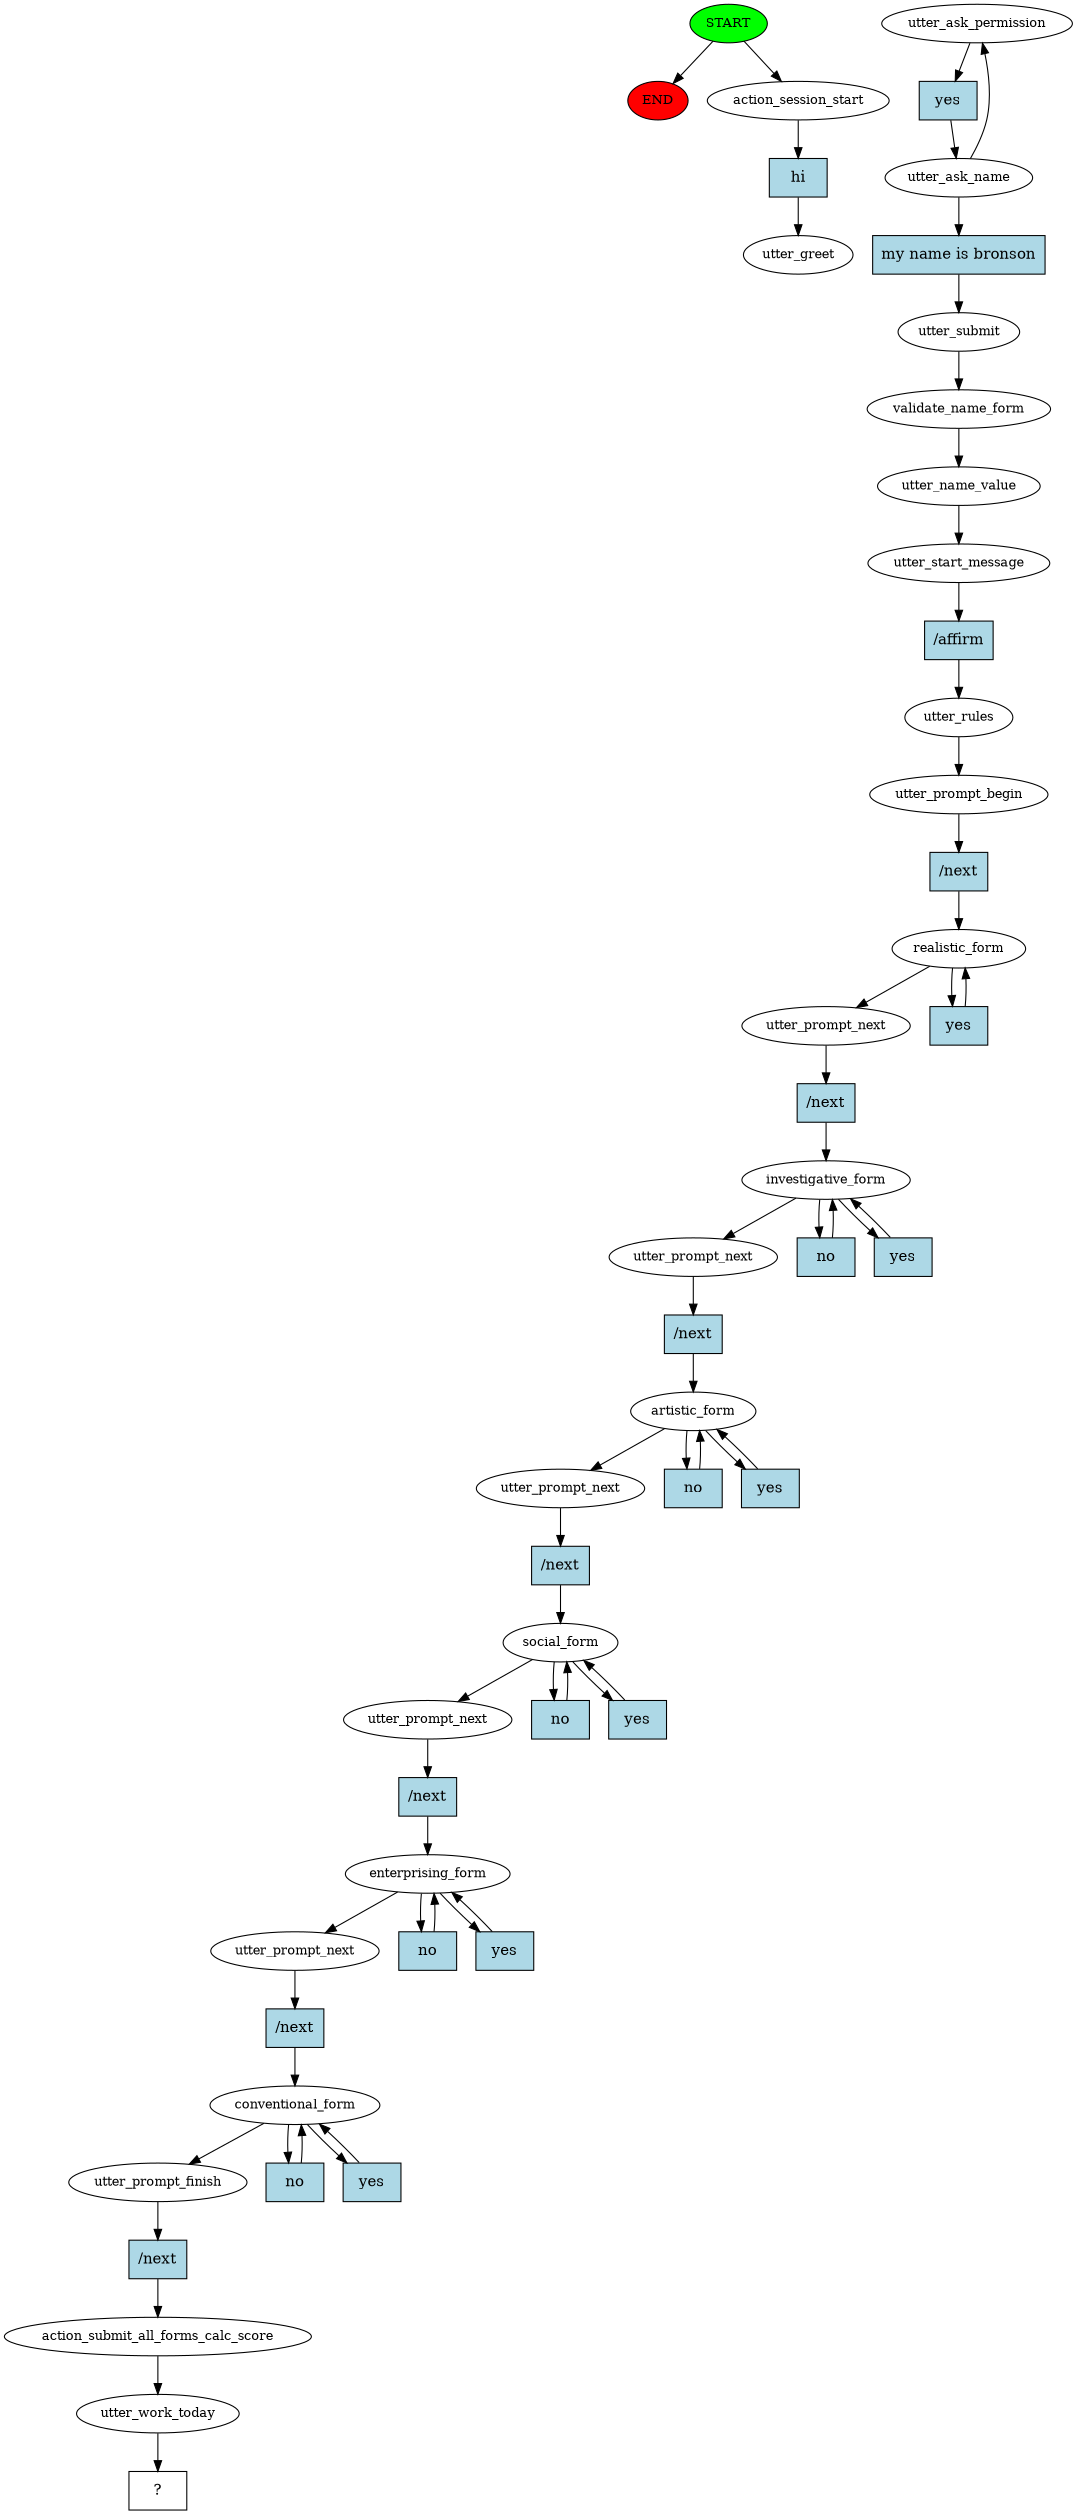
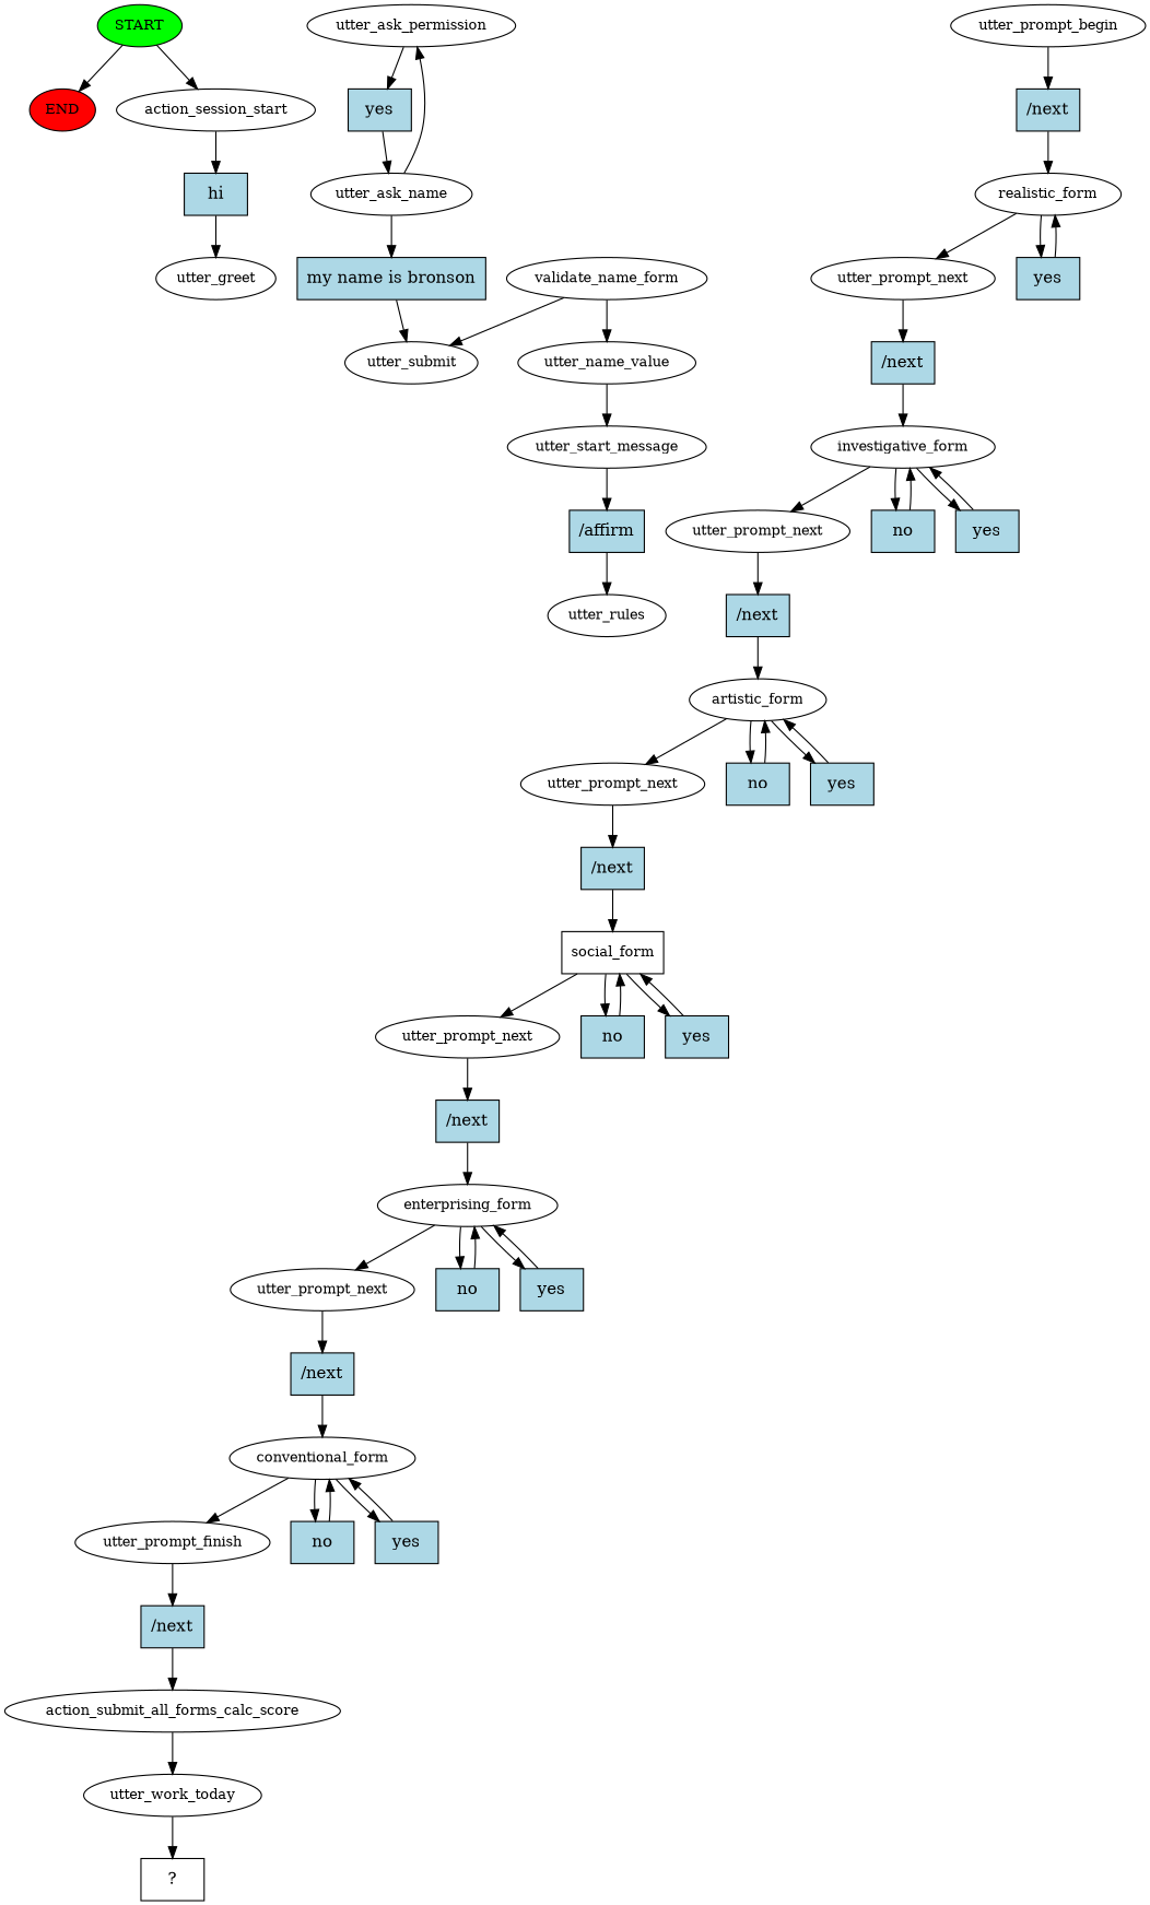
  digraph {
    node [fontsize=12]
    n1 [fillcolor=green label=START style=filled]
    n2 [fillcolor=red label=END style=filled]
    n3 [label=action_session_start]
    n4 [fillcolor=lightblue label=hi shape=rect style=filled fontsize=""]
    n5 [label=utter_greet]
    n6 [label=utter_ask_permission]
    n7 [fillcolor=lightblue label=yes shape=rect style=filled fontsize=""]
    n8 [label=utter_ask_name]
    n9 [fillcolor=lightblue label="my name is bronson" shape=rect style=filled fontsize=""]
    n10 [label=utter_submit]
    n11 [label=validate_name_form]
    n12 [label=utter_name_value]
    n13 [label=utter_start_message]
    n14 [fillcolor=lightblue label="/affirm" shape=rect style=filled fontsize=""]
    n15 [label=utter_rules]
    n16 [label=utter_prompt_begin]
    n17 [fillcolor=lightblue label="/next" shape=rect style=filled fontsize=""]
    n18 [label=realistic_form]
    n19 [label=utter_prompt_next]
    n20 [fillcolor=lightblue label=yes shape=rect style=filled fontsize=""]
    n21 [fillcolor=lightblue label="/next" shape=rect style=filled fontsize=""]
    n22 [label=investigative_form]
    n23 [label=utter_prompt_next]
    n24 [fillcolor=lightblue label=no shape=rect style=filled fontsize=""]
    n25 [fillcolor=lightblue label=yes shape=rect style=filled fontsize=""]
    n26 [fillcolor=lightblue label="/next" shape=rect style=filled fontsize=""]
    n27 [label=artistic_form]
    n28 [label=utter_prompt_next]
    n29 [fillcolor=lightblue label=no shape=rect style=filled fontsize=""]
    n30 [fillcolor=lightblue label=yes shape=rect style=filled fontsize=""]
    n31 [fillcolor=lightblue label="/next" shape=rect style=filled fontsize=""]
-   n32 [label=social_form]
+   n32 [label=social_form shape=box]
    n33 [label=utter_prompt_next]
    n34 [fillcolor=lightblue label=no shape=rect style=filled fontsize=""]
    n35 [fillcolor=lightblue label=yes shape=rect style=filled fontsize=""]
    n36 [fillcolor=lightblue label="/next" shape=rect style=filled fontsize=""]
    n37 [label=enterprising_form]
    n38 [label=utter_prompt_next]
    n39 [fillcolor=lightblue label=no shape=rect style=filled fontsize=""]
    n40 [fillcolor=lightblue label=yes shape=rect style=filled fontsize=""]
    n41 [fillcolor=lightblue label="/next" shape=rect style=filled fontsize=""]
    n42 [label=conventional_form]
    n43 [label=utter_prompt_finish]
    n44 [fillcolor=lightblue label=no shape=rect style=filled fontsize=""]
    n45 [fillcolor=lightblue label=yes shape=rect style=filled fontsize=""]
    n46 [fillcolor=lightblue label="/next" shape=rect style=filled fontsize=""]
    n47 [label=action_submit_all_forms_calc_score]
    n48 [label=utter_work_today]
    n49 [label="  ?  " shape=rect fontsize=""]
    n1 -> n2
    n1 -> n3
    n3 -> n4
    n4 -> n5
    n6 -> n7
    n7 -> n8
    n8 -> n6
    n8 -> n9
    n9 -> n10
-   n10 -> n11
+   n11 -> n10
    n11 -> n12
    n12 -> n13
    n13 -> n14
    n14 -> n15
-   n15 -> n16
    n16 -> n17
    n17 -> n18
    n18 -> n19
    n18 -> n20
    n19 -> n21
    n20 -> n18
    n21 -> n22
    n22 -> n23
    n22 -> n24
    n22 -> n25
    n23 -> n26
    n24 -> n22
    n25 -> n22
    n26 -> n27
    n27 -> n28
    n27 -> n29
    n27 -> n30
    n28 -> n31
    n29 -> n27
    n30 -> n27
    n31 -> n32
    n32 -> n33
    n32 -> n34
    n32 -> n35
    n33 -> n36
    n34 -> n32
    n35 -> n32
    n36 -> n37
    n37 -> n38
    n37 -> n39
    n37 -> n40
    n38 -> n41
    n39 -> n37
    n40 -> n37
    n41 -> n42
    n42 -> n43
    n42 -> n44
    n42 -> n45
    n43 -> n46
    n44 -> n42
    n45 -> n42
    n46 -> n47
    n47 -> n48
    n48 -> n49
  }
